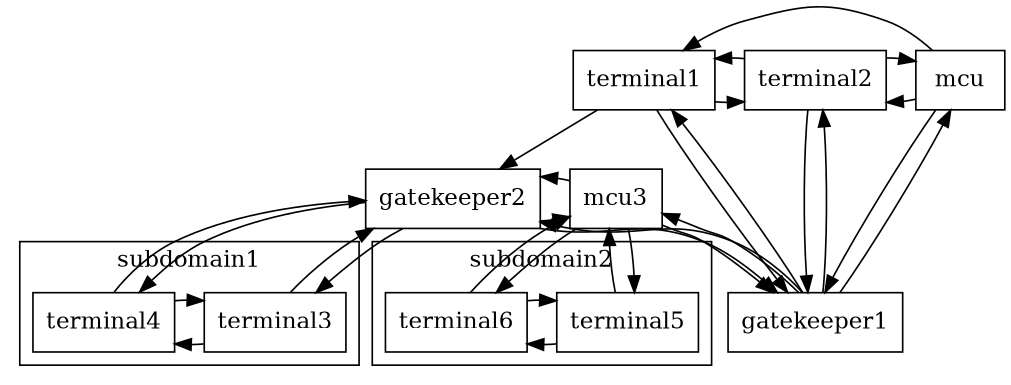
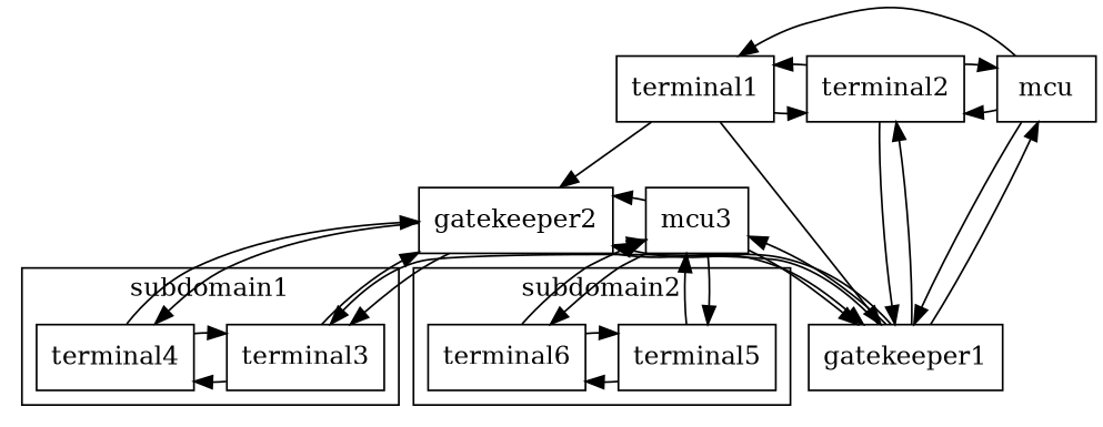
  digraph {
    node [shape=box]
    terminal1
    mcu
    terminal2
    gatekeeper2
    n5 [label=mcu3]
    terminal3
    terminal4
    terminal5
    terminal6
    gatekeeper1
    subgraph sub_1 {
      rank=same
      terminal1
      mcu
      terminal2
    }
    subgraph sub_2 {
      rank=same
      gatekeeper2
      n5
    }
    subgraph cluster_3 {
      label=subdomain1
      subgraph sub_4 {
        label=subdomain1
        rank=same
        terminal3
        terminal4
      }
    }
    subgraph cluster_5 {
      label=subdomain2
      subgraph sub_6 {
        label=subdomain2
        rank=same
        terminal5
        terminal6
      }
    }
    terminal1 -> terminal2
    terminal1 -> gatekeeper2
    terminal1 -> gatekeeper1
    mcu -> terminal1
    mcu -> terminal2
    mcu -> gatekeeper1
    terminal2 -> terminal1
    terminal2 -> mcu
    terminal2 -> gatekeeper1
    gatekeeper2 -> n5
    gatekeeper2 -> terminal3
    gatekeeper2 -> terminal4
    gatekeeper2 -> gatekeeper1
    n5 -> gatekeeper2
    n5 -> terminal5
    n5 -> terminal6
    n5 -> gatekeeper1
    terminal3 -> gatekeeper2
    terminal3 -> terminal4
    terminal4 -> gatekeeper2
    terminal4 -> terminal3
    terminal5 -> n5
    terminal5 -> terminal6
    terminal6 -> n5
    terminal6 -> terminal5
-   gatekeeper1 -> terminal1
+   gatekeeper1 -> terminal3
    gatekeeper1 -> mcu
    gatekeeper1 -> terminal2
    gatekeeper1 -> gatekeeper2
    gatekeeper1 -> n5
  }
